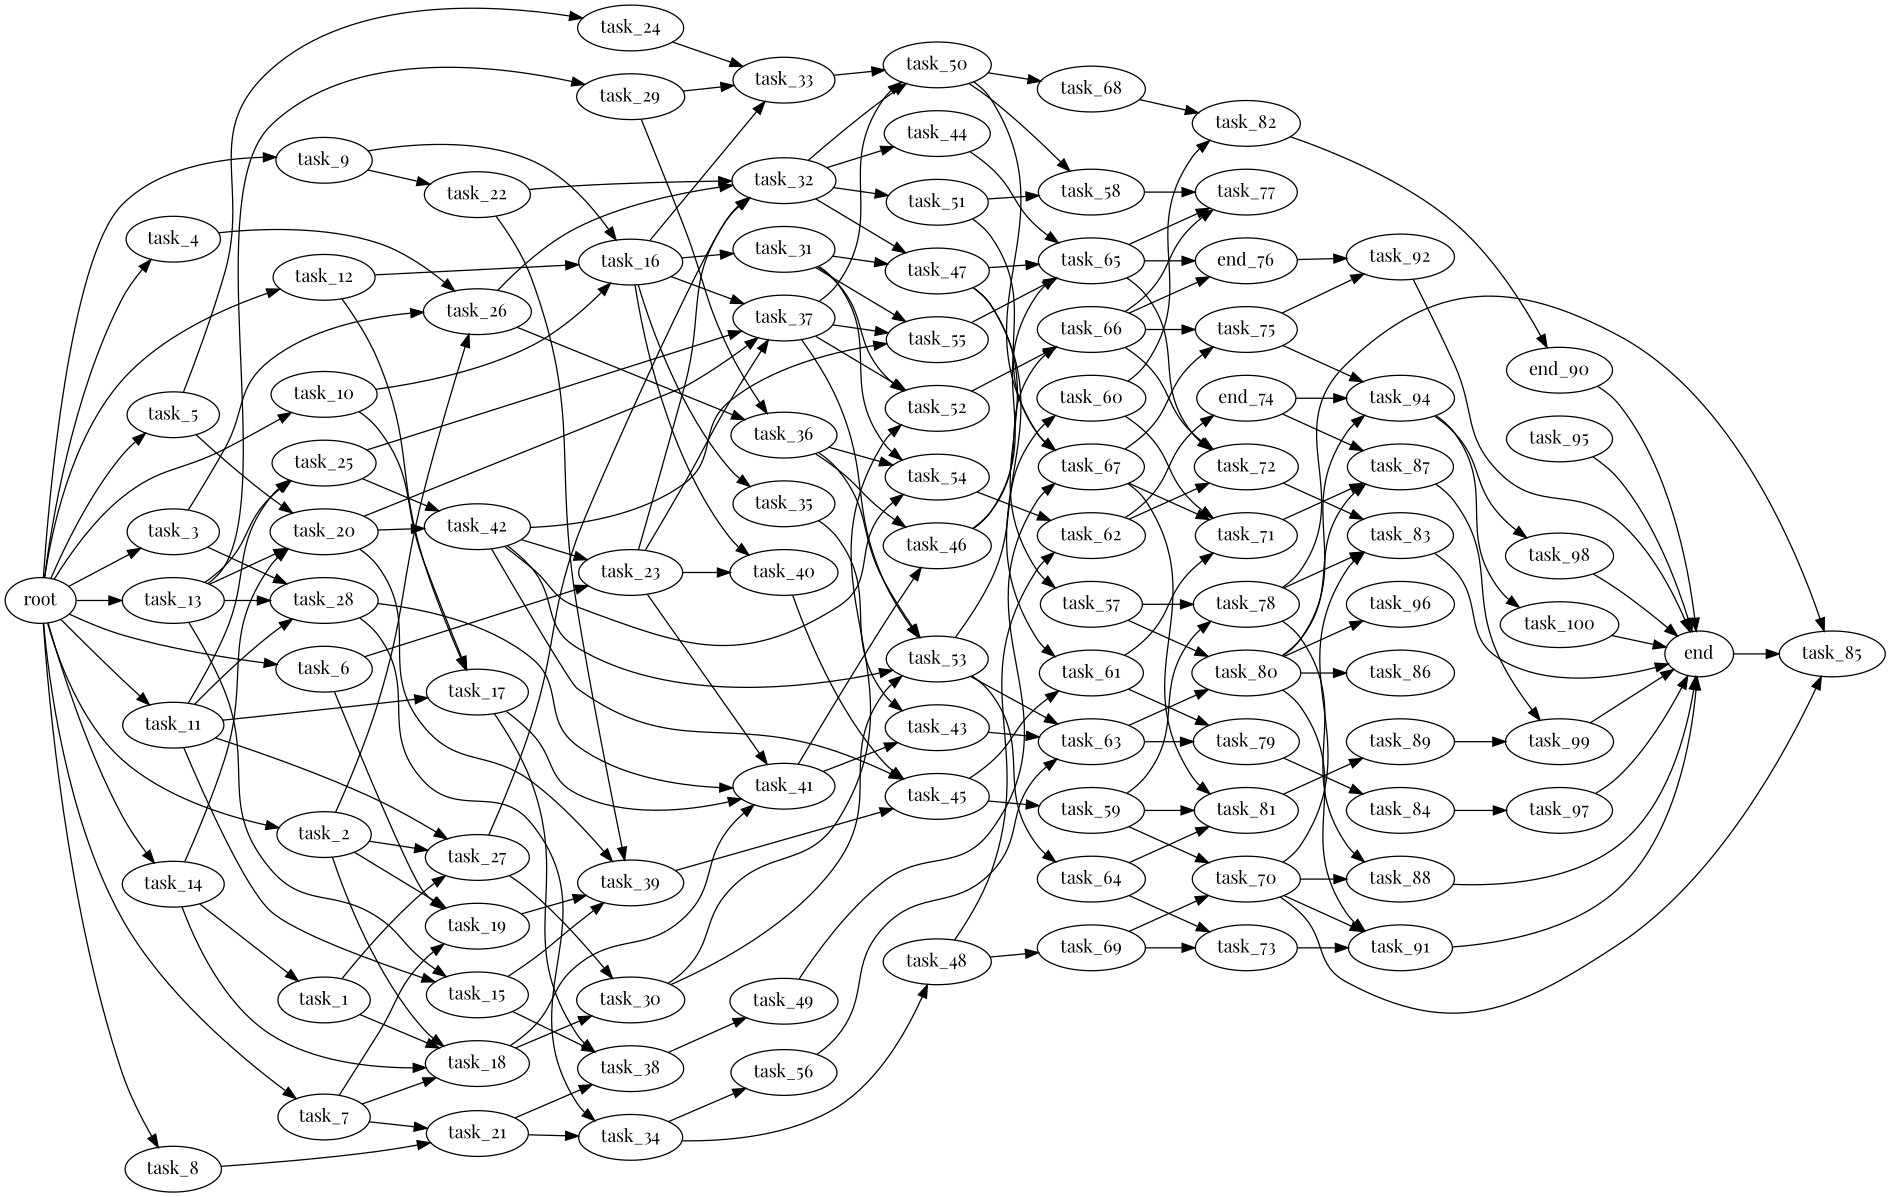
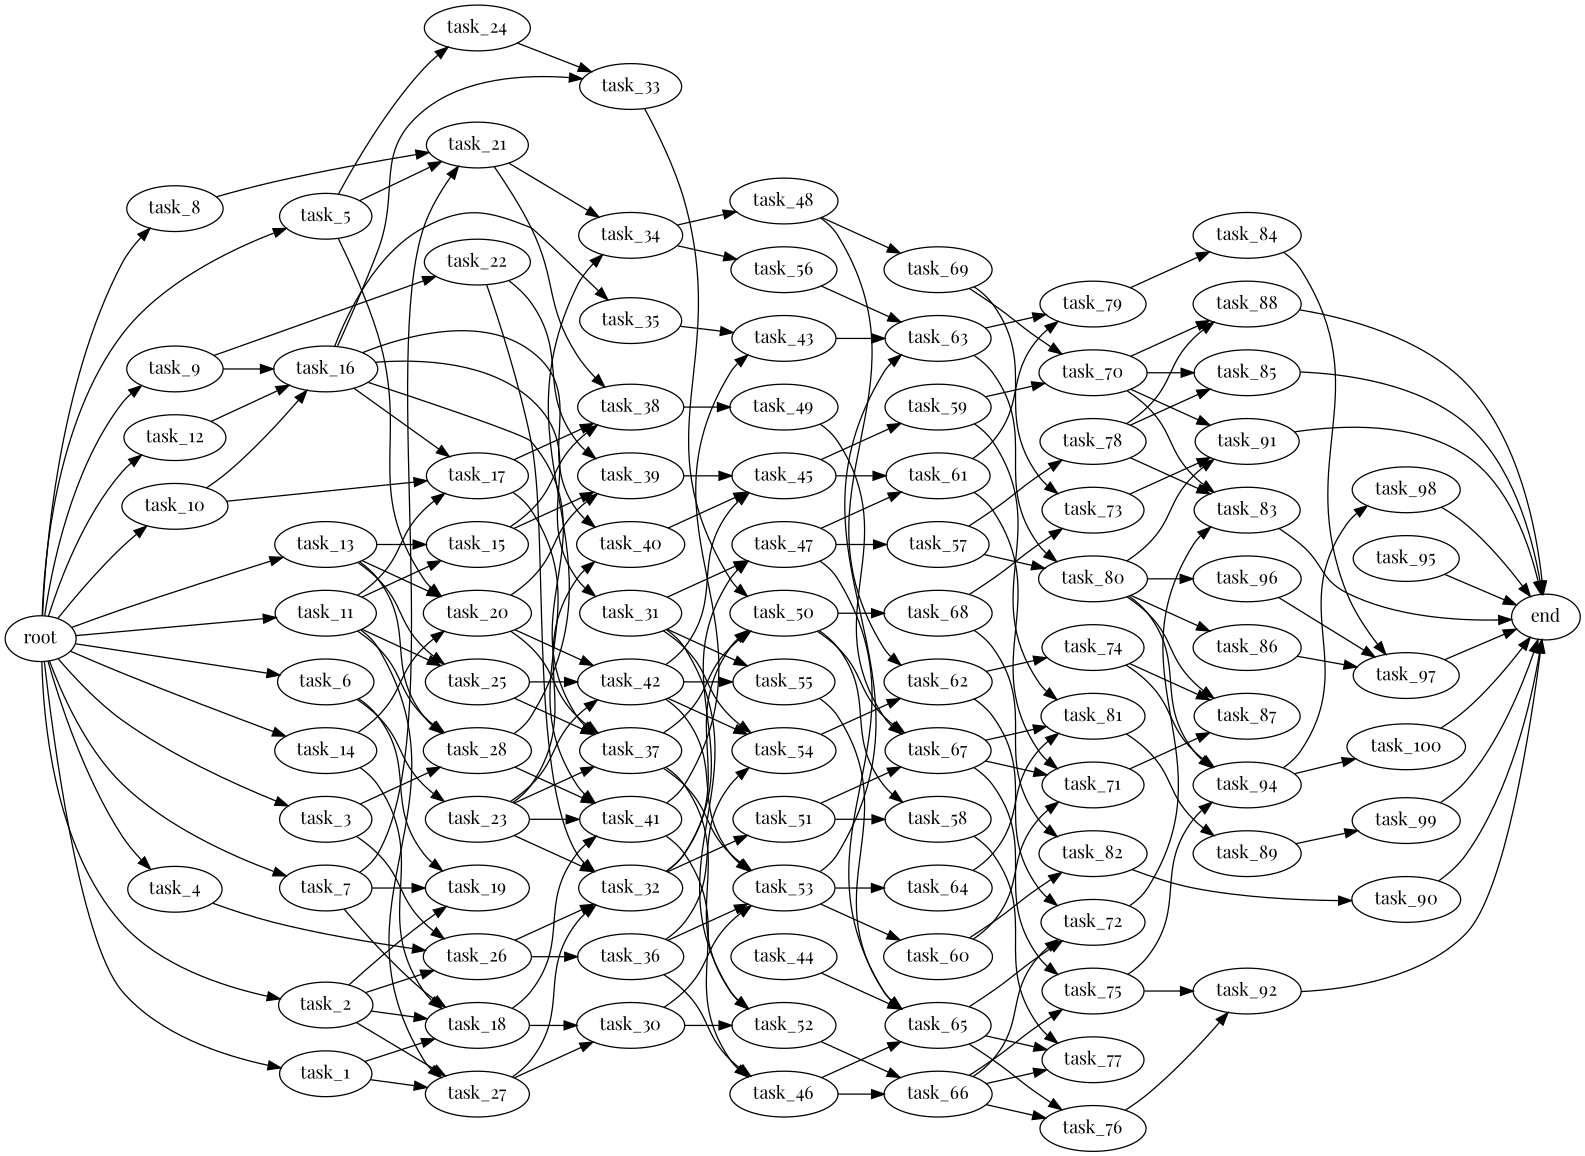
  digraph {
    fontname="Playfair Display"
    rankdir=LR
    node [fontname="Playfair Display"]
    edge [fontname="Playfair Display"]
    task_66
    task_77
    task_72
-   task_76 [label=end_76]
+   task_76
    task_75
    task_83
    task_92
    task_94
    task_71
    task_87
    task_99
    task_79
    task_84
    task_97
    task_95
    end
    task_27
    task_30
    task_32
    task_53
    task_52
    task_44
    task_47
    task_51
    task_50
    task_34
    task_56
    task_48
    task_63
    task_69
    task_62
    task_73
    task_70
    task_91
    task_88
    task_85
    task_80
    task_96
    task_86
    task_26
    task_36
    task_46
    task_54
    task_25
    task_42
    task_37
    task_45
    task_55
    task_65
    task_19
    task_39
    task_57
    task_78
    task_61
-   task_29
    task_33
    task_20
    task_15
    task_38
    task_49
    task_100
    task_16
    task_40
    task_35
    task_31
    task_43
    task_82
-   task_90 [label=end_90]
+   task_90
    task_10
    task_17
    task_41
    task_64
    task_60
    task_23
    task_28
    task_67
    task_58
    task_68
    task_4
    task_9
    task_22
    task_14
    task_18
    task_59
    task_81
    task_89
    task_12
-   task_74 [label=end_74]
+   task_74
    task_24
    task_98
    task_11
    task_6
    root
    task_1
    task_13
    task_2
    task_5
    task_7
    task_3
    task_8
    task_21
    task_66 -> task_77
    task_66 -> task_72
    task_66 -> task_76
    task_66 -> task_75
    task_72 -> task_83
    task_76 -> task_92
    task_75 -> task_92
    task_75 -> task_94
    task_83 -> end
    task_92 -> end
    task_94 -> task_100
    task_94 -> task_98
    task_71 -> task_87
-   task_87 -> task_99
    task_99 -> end
    task_79 -> task_84
    task_84 -> task_97
    task_97 -> end
    task_95 -> end
    task_27 -> task_30
    task_27 -> task_32
    task_30 -> task_53
    task_30 -> task_52
-   task_32 -> task_44
    task_32 -> task_47
    task_32 -> task_51
    task_32 -> task_50
    task_53 -> task_63
    task_53 -> task_64
    task_53 -> task_60
    task_52 -> task_66
    task_44 -> task_65
    task_47 -> task_65
    task_47 -> task_57
    task_47 -> task_61
    task_51 -> task_67
    task_51 -> task_58
    task_50 -> task_67
    task_50 -> task_58
    task_50 -> task_68
    task_34 -> task_56
    task_34 -> task_48
    task_56 -> task_63
    task_48 -> task_69
    task_48 -> task_62
    task_63 -> task_79
    task_63 -> task_80
    task_69 -> task_73
    task_69 -> task_70
    task_62 -> task_72
    task_62 -> task_74
    task_73 -> task_91
    task_70 -> task_83
    task_70 -> task_91
    task_70 -> task_88
    task_70 -> task_85
    task_91 -> end
    task_88 -> end
-   end -> task_85
+   task_85 -> end
    task_80 -> task_94
    task_80 -> task_87
    task_80 -> task_91
    task_80 -> task_96
    task_80 -> task_86
+   task_96 -> task_97
+   task_86 -> task_97
    task_26 -> task_32
    task_26 -> task_36
    task_36 -> task_53
    task_36 -> task_46
    task_36 -> task_54
    task_46 -> task_66
    task_46 -> task_65
    task_54 -> task_62
    task_25 -> task_42
    task_25 -> task_37
    task_42 -> task_53
    task_42 -> task_54
    task_42 -> task_45
    task_42 -> task_55
    task_37 -> task_53
    task_37 -> task_52
    task_37 -> task_50
-   task_37 -> task_55
    task_45 -> task_61
    task_45 -> task_59
    task_55 -> task_65
    task_65 -> task_77
    task_65 -> task_72
    task_65 -> task_76
-   task_19 -> task_39
    task_39 -> task_45
    task_57 -> task_80
    task_57 -> task_78
    task_78 -> task_83
    task_78 -> task_88
    task_78 -> task_85
    task_61 -> task_71
    task_61 -> task_79
-   task_29 -> task_36
-   task_29 -> task_33
    task_33 -> task_50
    task_20 -> task_42
    task_20 -> task_37
    task_20 -> task_39
    task_15 -> task_39
    task_15 -> task_38
    task_38 -> task_49
    task_49 -> task_67
    task_100 -> end
    task_16 -> task_37
    task_16 -> task_33
    task_16 -> task_40
    task_16 -> task_35
    task_16 -> task_31
    task_40 -> task_45
    task_35 -> task_43
    task_31 -> task_52
    task_31 -> task_47
    task_31 -> task_54
    task_31 -> task_55
    task_43 -> task_63
    task_82 -> task_90
    task_90 -> end
    task_10 -> task_16
    task_10 -> task_17
    task_17 -> task_38
    task_17 -> task_41
    task_41 -> task_46
    task_41 -> task_43
-   task_64 -> task_73
+   task_68 -> task_73
    task_64 -> task_81
    task_60 -> task_71
    task_60 -> task_82
    task_23 -> task_32
-   task_42 -> task_23
+   task_23 -> task_42
    task_23 -> task_37
    task_23 -> task_40
    task_23 -> task_41
    task_28 -> task_34
    task_28 -> task_41
    task_67 -> task_75
    task_67 -> task_71
    task_67 -> task_81
    task_58 -> task_77
    task_68 -> task_82
    task_4 -> task_26
    task_9 -> task_16
    task_9 -> task_22
    task_22 -> task_32
    task_22 -> task_39
    task_14 -> task_20
    task_14 -> task_18
    task_18 -> task_30
    task_18 -> task_41
    task_59 -> task_70
-   task_59 -> task_78
    task_59 -> task_81
    task_81 -> task_89
    task_89 -> task_99
    task_12 -> task_16
-   task_12 -> task_17
+   task_16 -> task_17
    task_74 -> task_94
    task_74 -> task_87
    task_24 -> task_33
    task_98 -> end
    task_11 -> task_27
    task_11 -> task_25
    task_11 -> task_15
    task_11 -> task_17
    task_11 -> task_28
    task_6 -> task_19
    task_6 -> task_23
    root -> task_10
    root -> task_4
    root -> task_9
    root -> task_14
    root -> task_12
    root -> task_11
    root -> task_6
-   task_14 -> task_1
+   root -> task_1
    root -> task_13
    root -> task_2
    root -> task_5
    root -> task_7
    root -> task_3
    root -> task_8
    task_1 -> task_27
    task_1 -> task_18
    task_13 -> task_25
-   task_13 -> task_29
    task_13 -> task_20
    task_13 -> task_15
    task_13 -> task_28
    task_2 -> task_27
    task_2 -> task_26
    task_2 -> task_19
    task_2 -> task_18
    task_5 -> task_20
    task_5 -> task_24
+   task_5 -> task_21
    task_7 -> task_19
    task_7 -> task_18
    task_7 -> task_21
    task_3 -> task_26
    task_3 -> task_28
    task_8 -> task_21
    task_21 -> task_34
    task_21 -> task_38
  }
